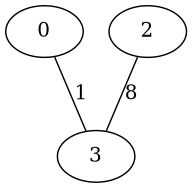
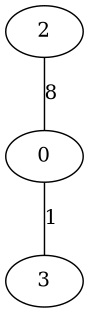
  graph {
    0
    3
    2
    0 -- 3 [label=1]
-   2 -- 3 [label=8]
+   2 -- 0 [label=8]
  }
